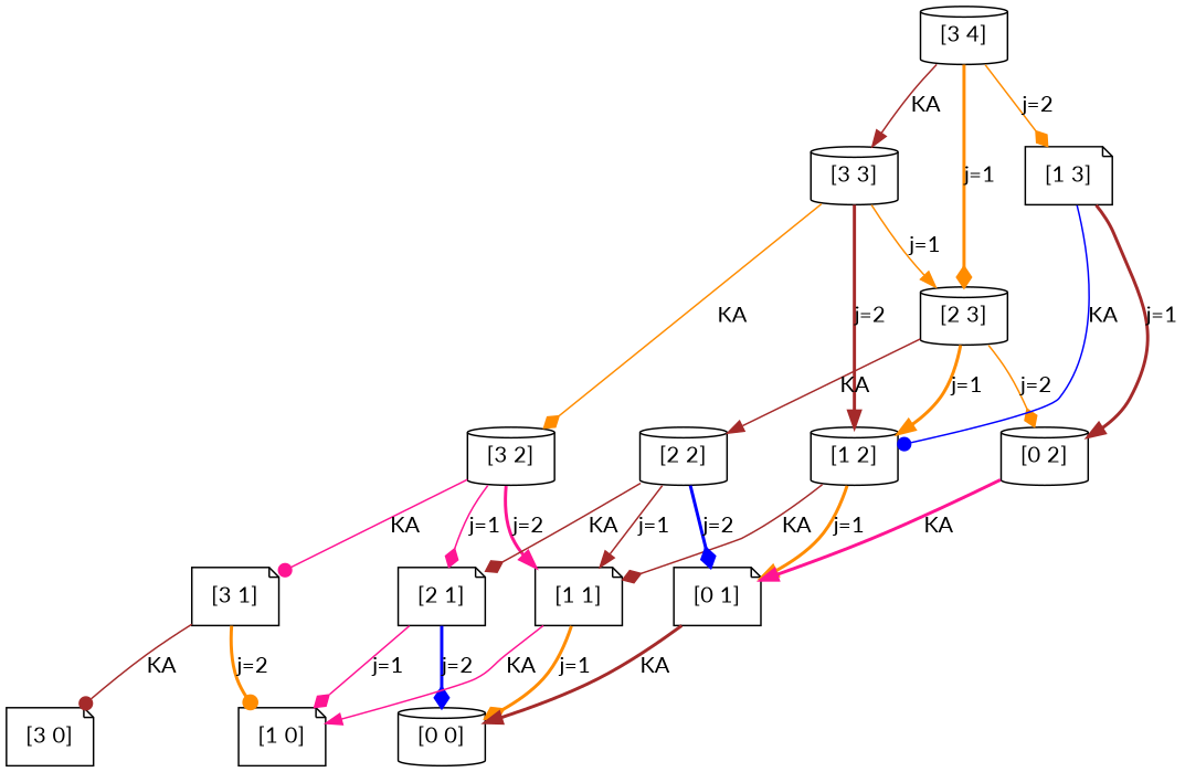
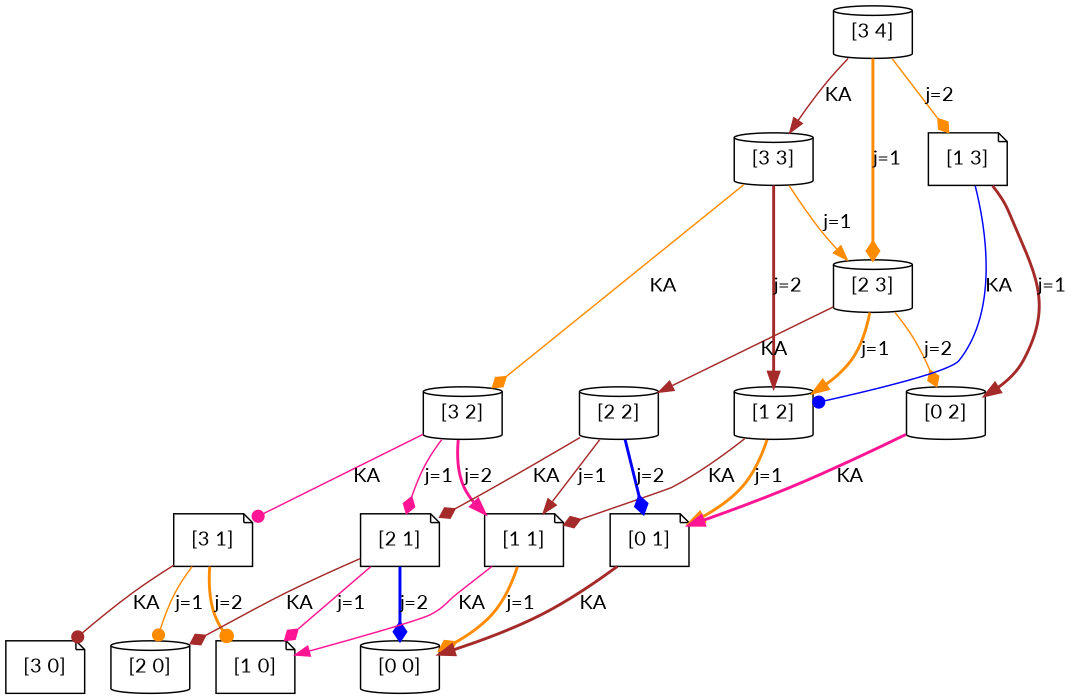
  digraph {
    fontname=Lato
    node [capacity="[3]" fontname=Lato shape=cylinder time=0 value=0.0]
    edge [arrowhead=diamond color=brown fontname=Lato goal="[1 0]" not_best_politic=True revenue=0 time=1 weight=0.0 weight_goal=0.0]
    n1 [label="[3 0]" shape=note]
    n2 [label="[3 1]" shape=note time=1 value=65.0]
+   n3 [capacity="[2]" label="[2 0]"]
    n4 [capacity="[1]" label="[1 0]" shape=note]
    n5 [label="[3 2]" time=2 value=128.5]
    n6 [capacity="[2]" label="[2 1]" shape=note time=1 value=65.0]
    n7 [capacity="[1]" label="[1 1]" shape=note time=1 value=50.0]
    n8 [capacity="[0]" label="[0 0]"]
    n9 [label="[3 3]" time=3 value=181.906]
    n10 [capacity="[1]" label="[1 2]" time=2 value=75.0]
    n11 [capacity="[2]" label="[2 3]" time=3 value=148.906]
    n12 [capacity="[2]" label="[2 2]" time=2 value=116.0]
    n13 [capacity="[0]" label="[0 1]" shape=note time=1]
    n14 [label="[3 4]" time=4 value=220.969]
    n15 [capacity="[1]" label="[1 3]" shape=note time=3 value=87.5]
    n16 [capacity="[0]" label="[0 2]" time=2]
    n2 -> n1 [arrowhead=dot goal="[3 0]" label=KA modus=KA]
+   n2 -> n3 [arrowhead=dot color=darkorange goal="[2 0]" label="j=1" revenue=100 weight=100.0]
    n2 -> n4 [arrowhead=dot color=darkorange label="j=2" not_best_politic=False revenue=150 style=bold weight=150.0]
    n5 -> n2 [arrowhead=dot color=deeppink goal="[3 1]" label=KA modus=KA time=2 weight_goal=65.0]
    n5 -> n6 [color=deeppink goal="[2 1]" label="j=1" revenue=100 time=2 weight=100.0 weight_goal=65.0]
    n5 -> n7 [arrowhead=normal color=deeppink goal="[1 1]" label="j=2" not_best_politic=False revenue=150 style=bold time=2 weight=135.0 weight_goal=50.0]
+   n6 -> n3 [goal="[2 0]" label=KA modus=KA]
    n6 -> n4 [color=deeppink label="j=1" revenue=100 weight=100.0]
    n6 -> n8 [color=blue goal="[0 0]" label="j=2" not_best_politic=False revenue=150 style=bold weight=150.0]
    n7 -> n4 [arrowhead=normal color=deeppink label=KA modus=KA]
    n7 -> n8 [color=darkorange goal="[0 0]" label="j=1" not_best_politic=False revenue=100 style=bold weight=100.0]
    n9 -> n5 [color=darkorange goal="[3 2]" label=KA modus=KA time=3 weight_goal=128.5]
    n9 -> n10 [arrowhead=normal goal="[1 2]" label="j=2" not_best_politic=False revenue=150 style=bold time=3 weight=96.5 weight_goal=75.0]
    n9 -> n11 [arrowhead=normal color=darkorange goal="[2 2]" label="j=1" revenue=100 time=3 weight=87.5 weight_goal=116.0]
    n10 -> n7 [goal="[1 1]" label=KA modus=KA time=2 weight_goal=50.0]
    n10 -> n13 [arrowhead=normal color=darkorange goal="[0 1]" label="j=1" not_best_politic=False revenue=100 style=bold time=2 weight=50.0]
    n11 -> n10 [arrowhead=normal color=darkorange goal="[1 2]" label="j=1" not_best_politic=False revenue=100 style=bold time=3 weight=59.0 weight_goal=75.0]
    n11 -> n12 [arrowhead=normal goal="[2 2]" label=KA modus=KA time=3 weight_goal=116.0]
    n11 -> n16 [color=darkorange goal="[0 2]" label="j=2" revenue=150 time=3 weight=34.0]
    n12 -> n6 [goal="[2 1]" label=KA modus=KA time=2 weight_goal=65.0]
    n12 -> n7 [arrowhead=normal goal="[1 1]" label="j=1" revenue=100 time=2 weight=85.0 weight_goal=50.0]
    n12 -> n13 [color=blue goal="[0 1]" label="j=2" not_best_politic=False revenue=150 style=bold time=2 weight=85.0]
    n13 -> n8 [arrowhead=normal goal="[0 0]" label=KA modus=KA not_best_politic=False style=bold]
    n14 -> n9 [arrowhead=normal goal="[3 3]" label=KA modus=KA time=4 weight_goal=181.906]
    n14 -> n11 [color=darkorange goal="[2 3]" label="j=1" not_best_politic=False revenue=100 style=bold time=4 weight=67.0 weight_goal=148.906]
    n14 -> n15 [color=darkorange goal="[1 3]" label="j=2" revenue=150 time=4 weight=55.5938 weight_goal=87.5]
    n15 -> n10 [arrowhead=dot color=blue goal="[1 2]" label=KA modus=KA time=3 weight_goal=75.0]
    n15 -> n16 [arrowhead=normal goal="[0 2]" label="j=1" not_best_politic=False revenue=100 style=bold time=3 weight=25.0]
    n16 -> n13 [arrowhead=normal color=deeppink goal="[0 1]" label=KA modus=KA not_best_politic=False style=bold time=2]
  }
